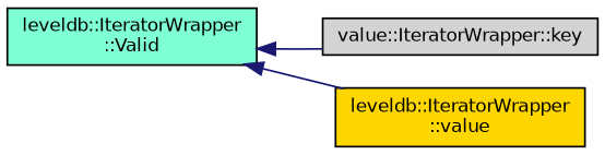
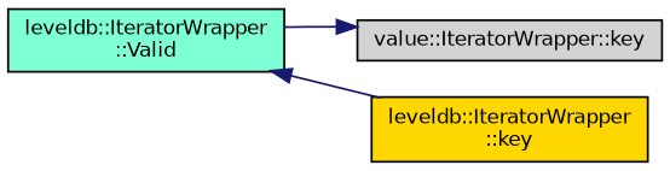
  digraph {
    rankdir=LR
    node [color=black fontname=Helvetica fontsize=10 shape=record style=filled]
    edge [color=midnightblue dir=back fontname=Helvetica fontsize=10 labelfontname=Helvetica labelfontsize=10 style=solid]
    n1 [fillcolor=aquamarine fontcolor=black height=0.2 label="leveldb::IteratorWrapper\l::Valid" width=0.4]
    n2 [fillcolor=lightgrey height=0.2 label="value::IteratorWrapper::key" width=0.4]
-   n3 [fillcolor=gold height=0.2 label="leveldb::IteratorWrapper\l::value" width=0.4]
-   n1 -> n2
+   n3 [fillcolor=gold height=0.2 label="leveldb::IteratorWrapper\l::key" width=0.4]
+   n2 -> n1
    n1 -> n3
  }
